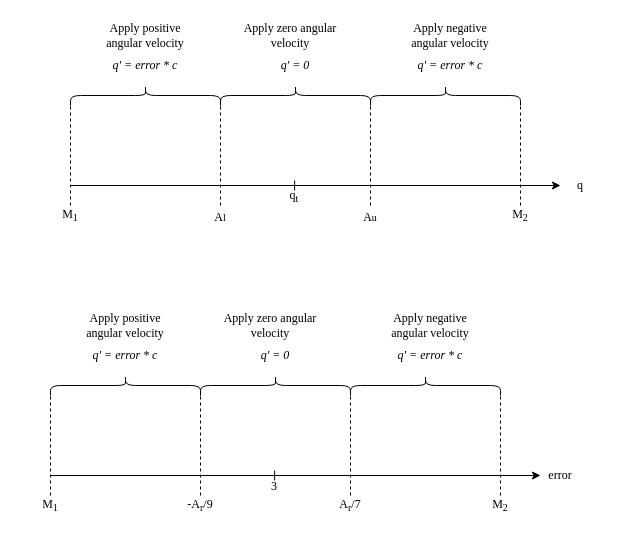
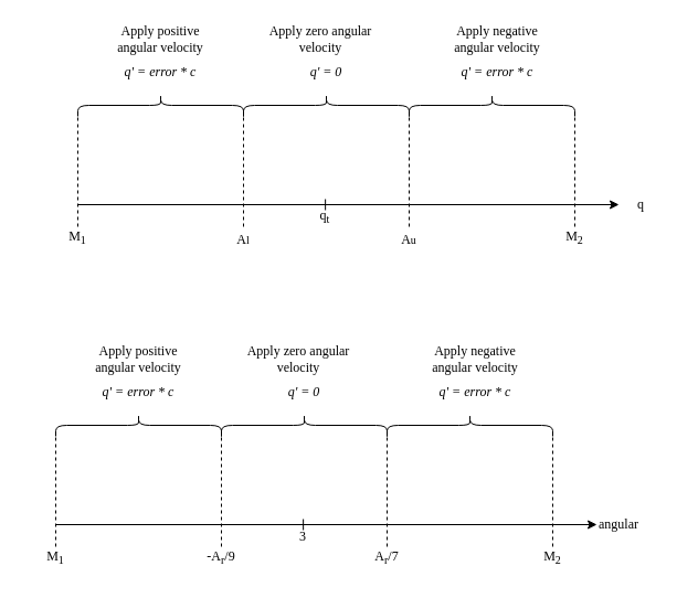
  <mxCell id="0" />
  <mxCell id="1" parent="0" />
  <mxCell id="2" value="" style="endArrow=classic;html=1;rounded=0;" edge="1" parent="1"><mxGeometry width="50" height="50" relative="1" as="geometry"><mxPoint x="70" y="185" as="sourcePoint" /><mxPoint x="560" y="185" as="targetPoint" /></mxGeometry></mxCell>
  <mxCell id="3" value="" style="endArrow=none;dashed=1;html=1;rounded=0;" edge="1" parent="1"><mxGeometry width="50" height="50" relative="1" as="geometry"><mxPoint x="70" y="205" as="sourcePoint" /><mxPoint x="70" y="105" as="targetPoint" /></mxGeometry></mxCell>
  <mxCell id="4" value="" style="shape=curlyBracket;whiteSpace=wrap;html=1;rounded=1;labelPosition=left;verticalLabelPosition=middle;align=right;verticalAlign=middle;fontSize=12;rotation=90;" vertex="1" parent="1"><mxGeometry x="135" y="20" width="20" height="150" as="geometry" /></mxCell>
  <mxCell id="5" value="&lt;font face=&quot;Palatino Linotype&quot;&gt;Apply positive angular velocity&lt;/font&gt;" style="text;html=1;strokeColor=none;fillColor=none;align=center;verticalAlign=middle;whiteSpace=wrap;rounded=0;fontSize=12;" vertex="1" parent="1"><mxGeometry x="90" y="20" width="110" height="30" as="geometry" /></mxCell>
  <mxCell id="6" value="" style="endArrow=none;dashed=1;html=1;rounded=0;" edge="1" parent="1"><mxGeometry width="50" height="50" relative="1" as="geometry"><mxPoint x="220" y="205" as="sourcePoint" /><mxPoint x="220" y="105" as="targetPoint" /></mxGeometry></mxCell>
  <mxCell id="7" value="" style="shape=curlyBracket;whiteSpace=wrap;html=1;rounded=1;labelPosition=left;verticalLabelPosition=middle;align=right;verticalAlign=middle;fontSize=12;rotation=90;" vertex="1" parent="1"><mxGeometry x="285" y="20" width="20" height="150" as="geometry" /></mxCell>
  <mxCell id="8" value="" style="endArrow=none;dashed=1;html=1;rounded=0;" edge="1" parent="1"><mxGeometry width="50" height="50" relative="1" as="geometry"><mxPoint x="370" y="205" as="sourcePoint" /><mxPoint x="370" y="105" as="targetPoint" /></mxGeometry></mxCell>
  <mxCell id="9" value="" style="shape=curlyBracket;whiteSpace=wrap;html=1;rounded=1;labelPosition=left;verticalLabelPosition=middle;align=right;verticalAlign=middle;fontSize=12;rotation=90;" vertex="1" parent="1"><mxGeometry x="435" y="20" width="20" height="150" as="geometry" /></mxCell>
  <mxCell id="10" value="" style="endArrow=none;dashed=1;html=1;rounded=0;" edge="1" parent="1"><mxGeometry width="50" height="50" relative="1" as="geometry"><mxPoint x="520" y="205" as="sourcePoint" /><mxPoint x="520" y="105" as="targetPoint" /></mxGeometry></mxCell>
  <mxCell id="11" value="q" style="text;html=1;strokeColor=none;fillColor=none;align=center;verticalAlign=middle;whiteSpace=wrap;rounded=0;fontSize=12;fontFamily=Palatino Linotype;" vertex="1" parent="1"><mxGeometry x="550" y="170" width="60" height="30" as="geometry" /></mxCell>
  <mxCell id="12" value="&lt;font face=&quot;Palatino Linotype&quot;&gt;q' = error *&lt;/font&gt;&lt;font face=&quot;Palatino Linotype&quot;&gt;&amp;nbsp;c&lt;/font&gt;" style="text;html=1;strokeColor=none;fillColor=none;align=center;verticalAlign=middle;whiteSpace=wrap;rounded=0;fontSize=12;fontStyle=2" vertex="1" parent="1"><mxGeometry x="90" y="50" width="110" height="30" as="geometry" /></mxCell>
  <mxCell id="13" value="&lt;font face=&quot;Palatino Linotype&quot;&gt;Apply zero angular velocity&lt;/font&gt;" style="text;html=1;strokeColor=none;fillColor=none;align=center;verticalAlign=middle;whiteSpace=wrap;rounded=0;fontSize=12;" vertex="1" parent="1"><mxGeometry x="240" y="20" width="100" height="30" as="geometry" /></mxCell>
  <mxCell id="14" value="&lt;font face=&quot;Palatino Linotype&quot;&gt;q' = 0&lt;/font&gt;" style="text;html=1;strokeColor=none;fillColor=none;align=center;verticalAlign=middle;whiteSpace=wrap;rounded=0;fontSize=12;fontStyle=2" vertex="1" parent="1"><mxGeometry x="240" y="50" width="110" height="30" as="geometry" /></mxCell>
  <mxCell id="15" value="&lt;font face=&quot;Palatino Linotype&quot;&gt;Apply negative angular velocity&lt;/font&gt;" style="text;html=1;strokeColor=none;fillColor=none;align=center;verticalAlign=middle;whiteSpace=wrap;rounded=0;fontSize=12;" vertex="1" parent="1"><mxGeometry x="400" y="20" width="100" height="30" as="geometry" /></mxCell>
  <mxCell id="16" value="&lt;font face=&quot;Palatino Linotype&quot;&gt;q' = error * c&lt;/font&gt;" style="text;html=1;strokeColor=none;fillColor=none;align=center;verticalAlign=middle;whiteSpace=wrap;rounded=0;fontSize=12;fontStyle=2" vertex="1" parent="1"><mxGeometry x="395" y="50" width="110" height="30" as="geometry" /></mxCell>
  <mxCell id="17" value="M&lt;sub&gt;1&lt;/sub&gt;" style="text;html=1;strokeColor=none;fillColor=none;align=center;verticalAlign=middle;whiteSpace=wrap;rounded=0;fontSize=12;fontFamily=Palatino Linotype;" vertex="1" parent="1"><mxGeometry x="40" y="200" width="60" height="30" as="geometry" /></mxCell>
  <mxCell id="18" value="&lt;sub&gt;&lt;span style=&quot;font-size: 12px;&quot;&gt;A&lt;/span&gt;l&lt;/sub&gt;" style="text;html=1;strokeColor=none;fillColor=none;align=center;verticalAlign=middle;whiteSpace=wrap;rounded=0;fontSize=12;fontFamily=Palatino Linotype;" vertex="1" parent="1"><mxGeometry x="190" y="200" width="60" height="30" as="geometry" /></mxCell>
  <mxCell id="19" value="&lt;sub&gt;&lt;span style=&quot;font-size: 12px;&quot;&gt;A&lt;/span&gt;u&lt;/sub&gt;" style="text;html=1;strokeColor=none;fillColor=none;align=center;verticalAlign=middle;whiteSpace=wrap;rounded=0;fontSize=12;fontFamily=Palatino Linotype;" vertex="1" parent="1"><mxGeometry x="340" y="200" width="60" height="30" as="geometry" /></mxCell>
  <mxCell id="20" value="M&lt;sub&gt;2&lt;/sub&gt;" style="text;html=1;strokeColor=none;fillColor=none;align=center;verticalAlign=middle;whiteSpace=wrap;rounded=0;fontSize=12;fontFamily=Palatino Linotype;" vertex="1" parent="1"><mxGeometry x="490" y="200" width="60" height="30" as="geometry" /></mxCell>
  <mxCell id="21" value="" style="endArrow=none;html=1;rounded=0;fontFamily=Palatino Linotype;fontSize=12;" edge="1" parent="1"><mxGeometry width="50" height="50" relative="1" as="geometry"><mxPoint x="294.14" y="190" as="sourcePoint" /><mxPoint x="294.14" y="180" as="targetPoint" /></mxGeometry></mxCell>
  <mxCell id="22" value="q&lt;sub&gt;t&lt;/sub&gt;" style="text;html=1;strokeColor=none;fillColor=none;align=center;verticalAlign=middle;whiteSpace=wrap;rounded=0;fontSize=12;fontFamily=Palatino Linotype;" vertex="1" parent="1"><mxGeometry x="264" y="181" width="60" height="30" as="geometry" /></mxCell>
  <mxCell id="23" value="" style="endArrow=classic;html=1;rounded=0;" edge="1" parent="1"><mxGeometry width="50" height="50" relative="1" as="geometry"><mxPoint x="50" y="475" as="sourcePoint" /><mxPoint x="540" y="475" as="targetPoint" /></mxGeometry></mxCell>
  <mxCell id="24" value="" style="endArrow=none;dashed=1;html=1;rounded=0;" edge="1" parent="1"><mxGeometry width="50" height="50" relative="1" as="geometry"><mxPoint x="50" y="495" as="sourcePoint" /><mxPoint x="50" y="395" as="targetPoint" /></mxGeometry></mxCell>
  <mxCell id="25" value="" style="shape=curlyBracket;whiteSpace=wrap;html=1;rounded=1;labelPosition=left;verticalLabelPosition=middle;align=right;verticalAlign=middle;fontSize=12;rotation=90;" vertex="1" parent="1"><mxGeometry x="115" y="310" width="20" height="150" as="geometry" /></mxCell>
  <mxCell id="26" value="&lt;font face=&quot;Palatino Linotype&quot;&gt;Apply positive angular velocity&lt;/font&gt;" style="text;html=1;strokeColor=none;fillColor=none;align=center;verticalAlign=middle;whiteSpace=wrap;rounded=0;fontSize=12;" vertex="1" parent="1"><mxGeometry x="70" y="310" width="110" height="30" as="geometry" /></mxCell>
  <mxCell id="27" value="" style="endArrow=none;dashed=1;html=1;rounded=0;" edge="1" parent="1"><mxGeometry width="50" height="50" relative="1" as="geometry"><mxPoint x="200" y="495" as="sourcePoint" /><mxPoint x="200" y="395" as="targetPoint" /></mxGeometry></mxCell>
  <mxCell id="28" value="" style="shape=curlyBracket;whiteSpace=wrap;html=1;rounded=1;labelPosition=left;verticalLabelPosition=middle;align=right;verticalAlign=middle;fontSize=12;rotation=90;" vertex="1" parent="1"><mxGeometry x="265" y="310" width="20" height="150" as="geometry" /></mxCell>
  <mxCell id="29" value="" style="endArrow=none;dashed=1;html=1;rounded=0;" edge="1" parent="1"><mxGeometry width="50" height="50" relative="1" as="geometry"><mxPoint x="350" y="495" as="sourcePoint" /><mxPoint x="350" y="395" as="targetPoint" /></mxGeometry></mxCell>
  <mxCell id="30" value="" style="shape=curlyBracket;whiteSpace=wrap;html=1;rounded=1;labelPosition=left;verticalLabelPosition=middle;align=right;verticalAlign=middle;fontSize=12;rotation=90;" vertex="1" parent="1"><mxGeometry x="415" y="310" width="20" height="150" as="geometry" /></mxCell>
  <mxCell id="31" value="" style="endArrow=none;dashed=1;html=1;rounded=0;" edge="1" parent="1"><mxGeometry width="50" height="50" relative="1" as="geometry"><mxPoint x="500" y="495" as="sourcePoint" /><mxPoint x="500" y="395" as="targetPoint" /></mxGeometry></mxCell>
- <mxCell id="32" value="error" style="text;html=1;strokeColor=none;fillColor=none;align=center;verticalAlign=middle;whiteSpace=wrap;rounded=0;fontSize=12;fontFamily=Palatino Linotype;" vertex="1" parent="1"><mxGeometry x="530" y="460" width="60" height="30" as="geometry" /></mxCell>
+ <mxCell id="32" value="angular" style="text;html=1;strokeColor=none;fillColor=none;align=center;verticalAlign=middle;whiteSpace=wrap;rounded=0;fontSize=12;fontFamily=Palatino Linotype;" vertex="1" parent="1"><mxGeometry x="530" y="460" width="60" height="30" as="geometry" /></mxCell>
  <mxCell id="33" value="&lt;font face=&quot;Palatino Linotype&quot;&gt;q' = error *&lt;/font&gt;&lt;font face=&quot;Palatino Linotype&quot;&gt;&amp;nbsp;c&lt;/font&gt;" style="text;html=1;strokeColor=none;fillColor=none;align=center;verticalAlign=middle;whiteSpace=wrap;rounded=0;fontSize=12;fontStyle=2" vertex="1" parent="1"><mxGeometry x="70" y="340" width="110" height="30" as="geometry" /></mxCell>
  <mxCell id="34" value="&lt;font face=&quot;Palatino Linotype&quot;&gt;Apply zero angular velocity&lt;/font&gt;" style="text;html=1;strokeColor=none;fillColor=none;align=center;verticalAlign=middle;whiteSpace=wrap;rounded=0;fontSize=12;" vertex="1" parent="1"><mxGeometry x="220" y="310" width="100" height="30" as="geometry" /></mxCell>
  <mxCell id="35" value="&lt;font face=&quot;Palatino Linotype&quot;&gt;q' = 0&lt;/font&gt;" style="text;html=1;strokeColor=none;fillColor=none;align=center;verticalAlign=middle;whiteSpace=wrap;rounded=0;fontSize=12;fontStyle=2" vertex="1" parent="1"><mxGeometry x="220" y="340" width="110" height="30" as="geometry" /></mxCell>
  <mxCell id="36" value="&lt;font face=&quot;Palatino Linotype&quot;&gt;Apply negative angular velocity&lt;/font&gt;" style="text;html=1;strokeColor=none;fillColor=none;align=center;verticalAlign=middle;whiteSpace=wrap;rounded=0;fontSize=12;" vertex="1" parent="1"><mxGeometry x="380" y="310" width="100" height="30" as="geometry" /></mxCell>
  <mxCell id="37" value="&lt;font face=&quot;Palatino Linotype&quot;&gt;q' = error * c&lt;/font&gt;" style="text;html=1;strokeColor=none;fillColor=none;align=center;verticalAlign=middle;whiteSpace=wrap;rounded=0;fontSize=12;fontStyle=2" vertex="1" parent="1"><mxGeometry x="375" y="340" width="110" height="30" as="geometry" /></mxCell>
  <mxCell id="38" value="M&lt;sub&gt;1&lt;/sub&gt;" style="text;html=1;strokeColor=none;fillColor=none;align=center;verticalAlign=middle;whiteSpace=wrap;rounded=0;fontSize=12;fontFamily=Palatino Linotype;" vertex="1" parent="1"><mxGeometry x="20" y="490" width="60" height="30" as="geometry" /></mxCell>
  <mxCell id="39" value="-A&lt;sub&gt;r&lt;/sub&gt;/9" style="text;html=1;strokeColor=none;fillColor=none;align=center;verticalAlign=middle;whiteSpace=wrap;rounded=0;fontSize=12;fontFamily=Palatino Linotype;" vertex="1" parent="1"><mxGeometry x="170" y="490" width="60" height="30" as="geometry" /></mxCell>
  <mxCell id="40" value="M&lt;sub&gt;2&lt;/sub&gt;" style="text;html=1;strokeColor=none;fillColor=none;align=center;verticalAlign=middle;whiteSpace=wrap;rounded=0;fontSize=12;fontFamily=Palatino Linotype;" vertex="1" parent="1"><mxGeometry x="470" y="490" width="60" height="30" as="geometry" /></mxCell>
  <mxCell id="41" value="" style="endArrow=none;html=1;rounded=0;fontFamily=Palatino Linotype;fontSize=12;" edge="1" parent="1"><mxGeometry width="50" height="50" relative="1" as="geometry"><mxPoint x="274.14" y="480" as="sourcePoint" /><mxPoint x="274.14" y="470" as="targetPoint" /></mxGeometry></mxCell>
  <mxCell id="42" value="3" style="text;html=1;strokeColor=none;fillColor=none;align=center;verticalAlign=middle;whiteSpace=wrap;rounded=0;fontSize=12;fontFamily=Palatino Linotype;" vertex="1" parent="1"><mxGeometry x="244" y="471" width="60" height="30" as="geometry" /></mxCell>
  <mxCell id="43" value="A&lt;sub&gt;r&lt;/sub&gt;/7" style="text;html=1;strokeColor=none;fillColor=none;align=center;verticalAlign=middle;whiteSpace=wrap;rounded=0;fontSize=12;fontFamily=Palatino Linotype;" vertex="1" parent="1"><mxGeometry x="320" y="490" width="60" height="30" as="geometry" /></mxCell>
